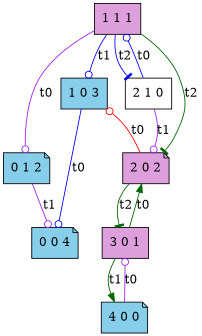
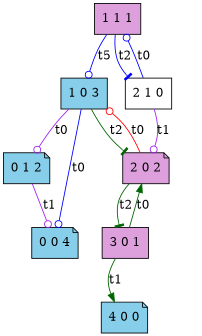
  digraph {
    fontname="DejaVu Serif"
    node [fillcolor=skyblue fontname="DejaVu Serif" shape=note style=filled]
    edge [arrowhead=odot color=purple fontname="DejaVu Serif"]
    "0 1 2"
    "0 0 4"
    "1 1 1" [fillcolor=plum shape=box]
    "1 0 3" [shape=box]
    "2 1 0" [fillcolor=white shape=box]
    "2 0 2" [fillcolor=plum]
    "3 0 1" [fillcolor=plum shape=box]
    "4 0 0"
    "0 1 2" -> "0 0 4" [label=t1]
-   "1 1 1" -> "0 1 2" [label=t0]
-   "1 1 1" -> "1 0 3" [color=blue label=t1]
+   "1 0 3" -> "0 1 2" [label=t0]
+   "1 1 1" -> "1 0 3" [color=blue label=t5]
    "1 1 1" -> "2 1 0" [arrowhead=tee color=blue label=t2]
    "1 0 3" -> "0 0 4" [color=blue label=t0]
-   "1 1 1" -> "2 0 2" [arrowhead=tee color=darkgreen label=t2]
+   "1 0 3" -> "2 0 2" [arrowhead=tee color=darkgreen label=t2]
    "2 1 0" -> "1 1 1" [color=blue label=t0]
    "2 1 0" -> "2 0 2" [label=t1]
    "2 0 2" -> "1 0 3" [color=red label=t0]
    "2 0 2" -> "3 0 1" [arrowhead=tee color=darkgreen label=t2]
    "3 0 1" -> "2 0 2" [arrowhead=normal color=darkgreen label=t0]
    "3 0 1" -> "4 0 0" [arrowhead=normal color=darkgreen label=t1]
-   "4 0 0" -> "3 0 1" [label=t0]
  }
